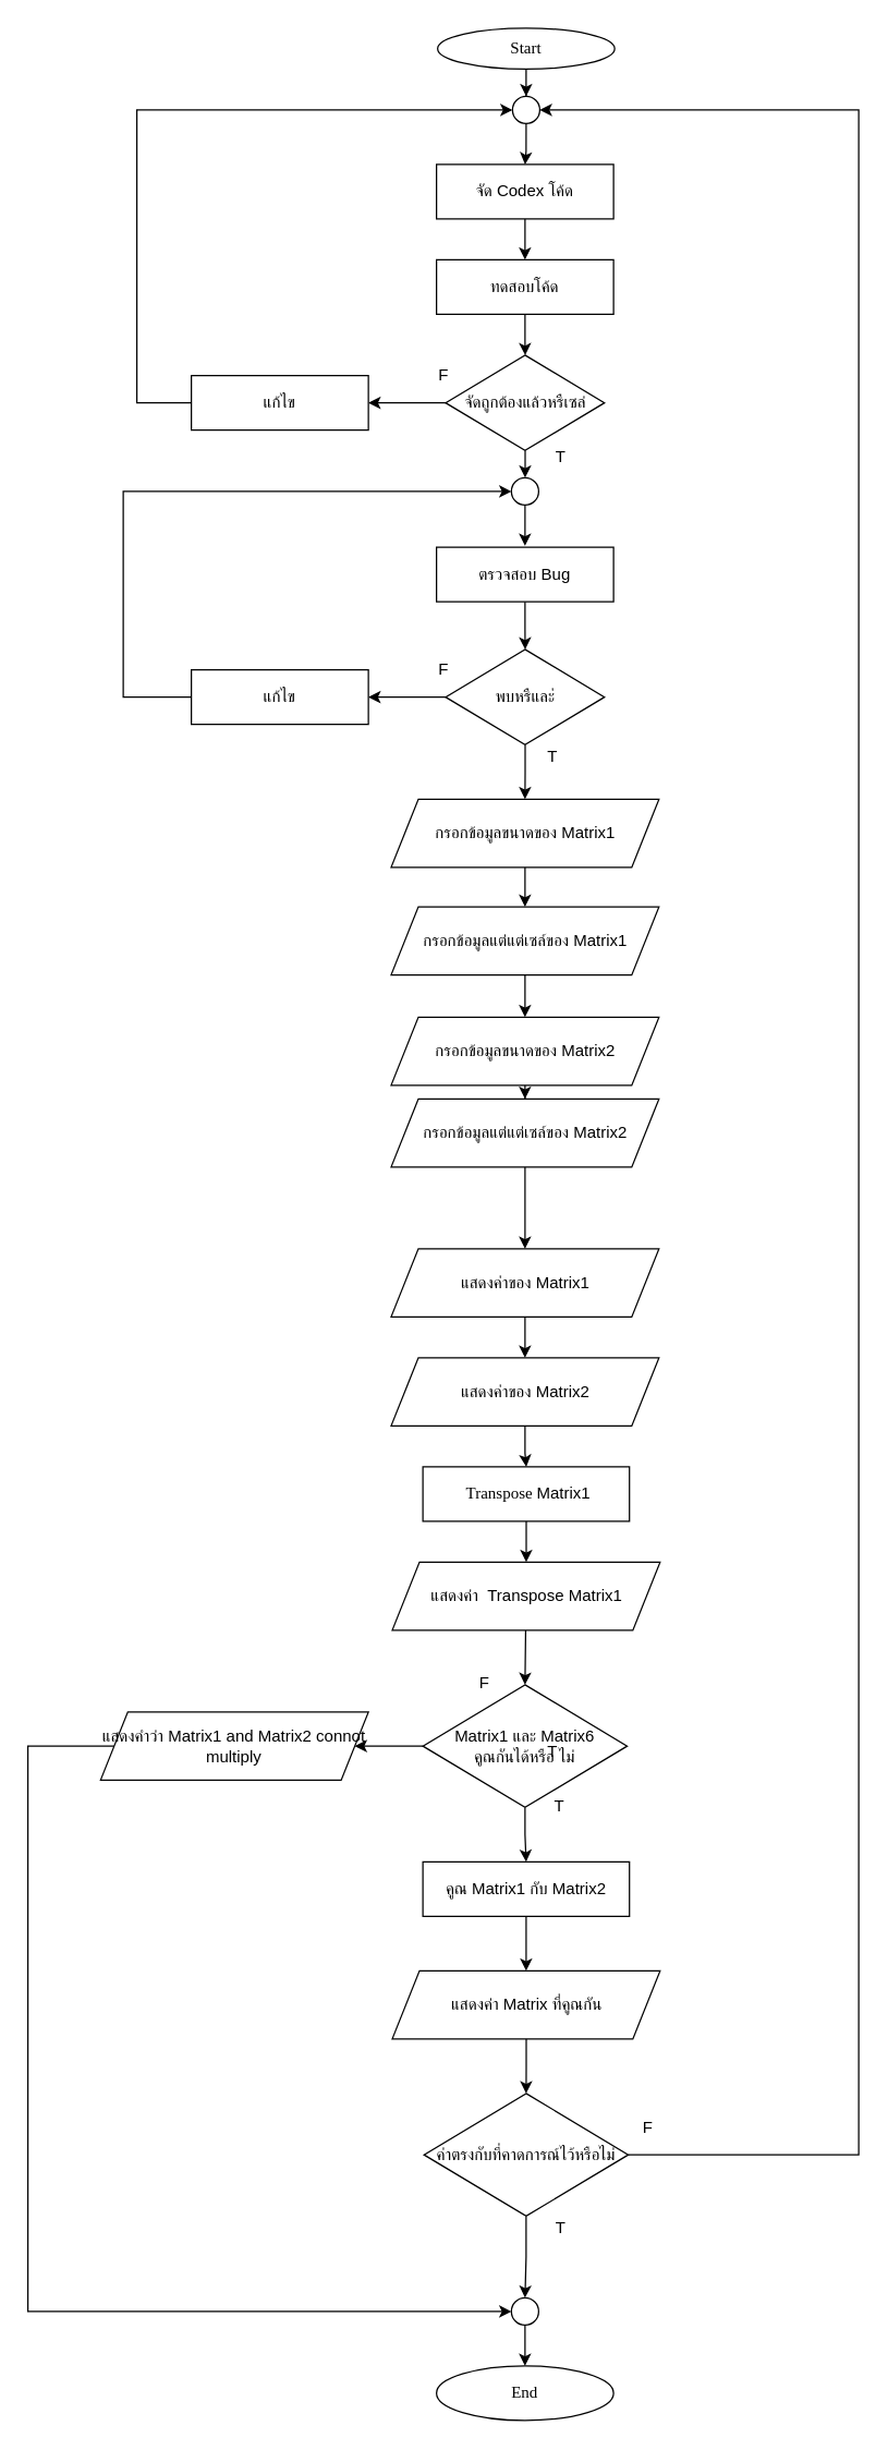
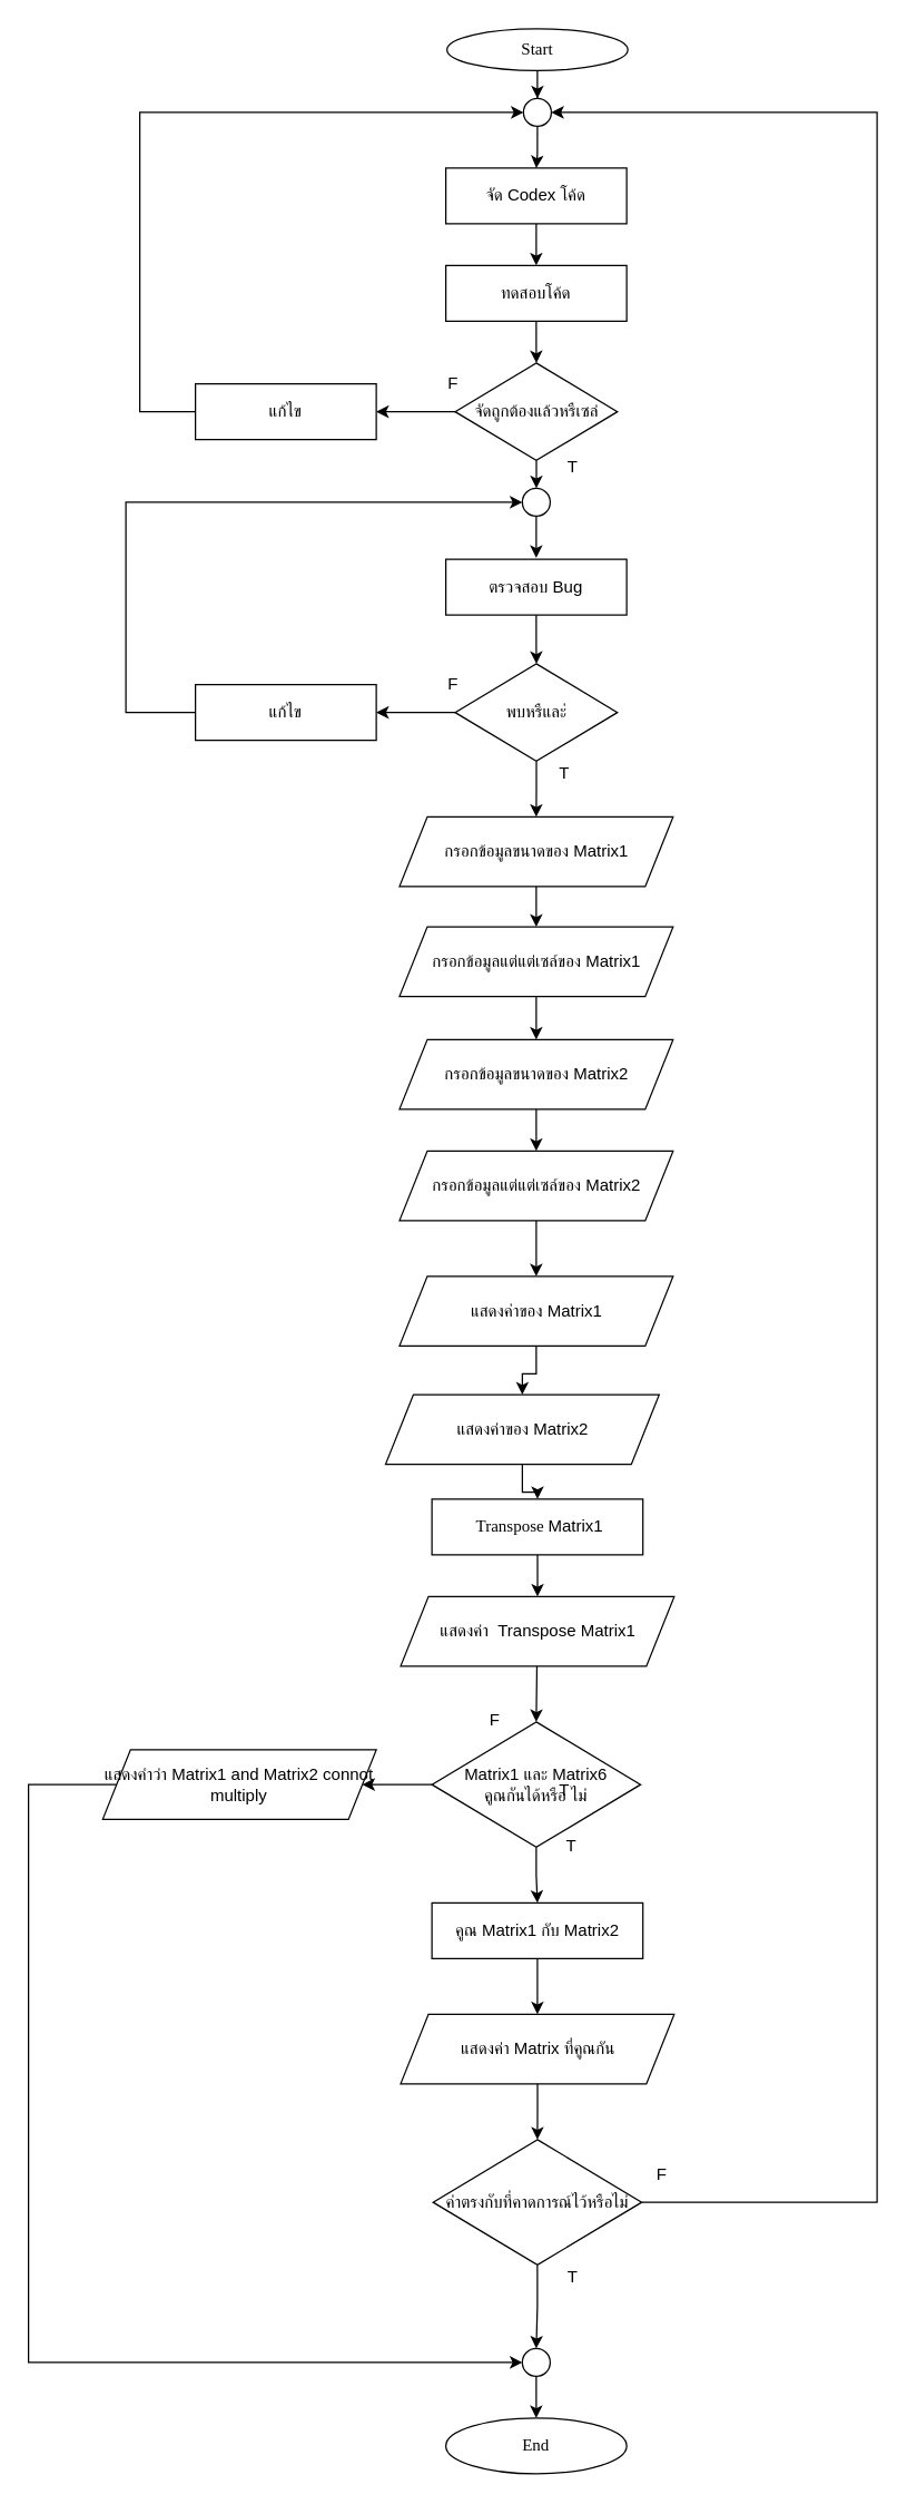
  <mxCell id="0" />
  <mxCell id="1" parent="0" />
  <mxCell id="2" style="edgeStyle=orthogonalEdgeStyle;rounded=0;orthogonalLoop=1;jettySize=auto;html=1;entryX=0.5;entryY=0;entryDx=0;entryDy=0;" edge="1" parent="1" source="3" target="58"><mxGeometry relative="1" as="geometry" /></mxCell>
  <mxCell id="3" value="&lt;font data-font-src=&quot;https://fonts.googleapis.com/css?family=Sarabun&quot; face=&quot;Sarabun&quot;&gt;Start&lt;/font&gt;" style="ellipse;whiteSpace=wrap;html=1;" vertex="1" parent="1"><mxGeometry x="320.83" y="20" width="130" height="30" as="geometry" /></mxCell>
  <mxCell id="4" value="&lt;font face=&quot;Sarabun&quot;&gt;End&lt;/font&gt;" style="ellipse;whiteSpace=wrap;html=1;" vertex="1" parent="1"><mxGeometry x="320" y="1736" width="130" height="40" as="geometry" /></mxCell>
  <mxCell id="5" value="" style="edgeStyle=orthogonalEdgeStyle;rounded=0;orthogonalLoop=1;jettySize=auto;html=1;" edge="1" parent="1" source="7" target="9"><mxGeometry relative="1" as="geometry" /></mxCell>
  <mxCell id="6" style="edgeStyle=orthogonalEdgeStyle;rounded=0;orthogonalLoop=1;jettySize=auto;html=1;entryX=0.5;entryY=0;entryDx=0;entryDy=0;" edge="1" parent="1" source="7" target="62"><mxGeometry relative="1" as="geometry" /></mxCell>
  <mxCell id="7" value="จัดถูกต้องแล้วหรืเซล่" style="rhombus;whiteSpace=wrap;html=1;fontFamily=Sarabun;fontSource=https%3A%2F%2Ffonts.googleapis.com%2Fcss%3Ffamily%3DSarabun;" vertex="1" parent="1"><mxGeometry x="326.67" y="260" width="116.67" height="70" as="geometry" /></mxCell>
  <mxCell id="8" style="edgeStyle=orthogonalEdgeStyle;rounded=0;orthogonalLoop=1;jettySize=auto;html=1;entryX=0;entryY=0.5;entryDx=0;entryDy=0;exitX=0;exitY=0.5;exitDx=0;exitDy=0;" edge="1" parent="1" source="9" target="58"><mxGeometry relative="1" as="geometry"><Array as="points"><mxPoint x="100" y="295" /><mxPoint x="100" y="80" /></Array></mxGeometry></mxCell>
  <mxCell id="9" value="แก้ไข" style="rounded=0;whiteSpace=wrap;html=1;" vertex="1" parent="1"><mxGeometry x="140" y="275" width="130" height="40" as="geometry" /></mxCell>
  <mxCell id="10" value="F" style="text;html=1;align=center;verticalAlign=middle;resizable=0;points=[];autosize=1;strokeColor=none;fillColor=none;" vertex="1" parent="1"><mxGeometry x="310" y="260" width="30" height="30" as="geometry" /></mxCell>
  <mxCell id="11" value="T" style="text;html=1;align=center;verticalAlign=middle;resizable=0;points=[];autosize=1;strokeColor=none;fillColor=none;" vertex="1" parent="1"><mxGeometry x="395.83" y="320" width="30" height="30" as="geometry" /></mxCell>
  <mxCell id="12" style="edgeStyle=orthogonalEdgeStyle;rounded=0;orthogonalLoop=1;jettySize=auto;html=1;entryX=0.5;entryY=0;entryDx=0;entryDy=0;" edge="1" parent="1" source="13"><mxGeometry relative="1" as="geometry"><mxPoint x="385" y="190" as="targetPoint" /></mxGeometry></mxCell>
  <mxCell id="13" value="จัด Codex โค้ด" style="rounded=0;whiteSpace=wrap;html=1;" vertex="1" parent="1"><mxGeometry x="320" y="120" width="130" height="40" as="geometry" /></mxCell>
  <mxCell id="14" value="" style="edgeStyle=orthogonalEdgeStyle;rounded=0;orthogonalLoop=1;jettySize=auto;html=1;" edge="1" parent="1" source="15" target="7"><mxGeometry relative="1" as="geometry" /></mxCell>
  <mxCell id="15" value="ทดสอบโค้ด" style="rounded=0;whiteSpace=wrap;html=1;" vertex="1" parent="1"><mxGeometry x="320" y="190" width="130" height="40" as="geometry" /></mxCell>
  <mxCell id="16" value="" style="edgeStyle=orthogonalEdgeStyle;rounded=0;orthogonalLoop=1;jettySize=auto;html=1;" edge="1" parent="1" source="18" target="22"><mxGeometry relative="1" as="geometry" /></mxCell>
  <mxCell id="17" value="" style="edgeStyle=orthogonalEdgeStyle;rounded=0;orthogonalLoop=1;jettySize=auto;html=1;" edge="1" parent="1" source="18" target="26"><mxGeometry relative="1" as="geometry" /></mxCell>
  <mxCell id="18" value="พบหรืและ่" style="rhombus;whiteSpace=wrap;html=1;fontFamily=Sarabun;fontSource=https%3A%2F%2Ffonts.googleapis.com%2Fcss%3Ffamily%3DSarabun;" vertex="1" parent="1"><mxGeometry x="326.67" y="476" width="116.67" height="70" as="geometry" /></mxCell>
  <mxCell id="19" value="" style="edgeStyle=orthogonalEdgeStyle;rounded=0;orthogonalLoop=1;jettySize=auto;html=1;" edge="1" parent="1" source="20" target="18"><mxGeometry relative="1" as="geometry" /></mxCell>
  <mxCell id="20" value="ตรวจสอบ Bug" style="rounded=0;whiteSpace=wrap;html=1;" vertex="1" parent="1"><mxGeometry x="320" y="401" width="130" height="40" as="geometry" /></mxCell>
  <mxCell id="21" style="edgeStyle=orthogonalEdgeStyle;rounded=0;orthogonalLoop=1;jettySize=auto;html=1;entryX=0;entryY=0.5;entryDx=0;entryDy=0;" edge="1" parent="1" source="22" target="62"><mxGeometry relative="1" as="geometry"><Array as="points"><mxPoint x="90" y="511" /><mxPoint x="90" y="360" /></Array></mxGeometry></mxCell>
  <mxCell id="22" value="แก้ไข" style="rounded=0;whiteSpace=wrap;html=1;" vertex="1" parent="1"><mxGeometry x="140" y="491" width="130" height="40" as="geometry" /></mxCell>
  <mxCell id="23" value="F" style="text;html=1;align=center;verticalAlign=middle;resizable=0;points=[];autosize=1;strokeColor=none;fillColor=none;" vertex="1" parent="1"><mxGeometry x="310" y="476" width="30" height="30" as="geometry" /></mxCell>
  <mxCell id="24" value="T" style="text;html=1;align=center;verticalAlign=middle;resizable=0;points=[];autosize=1;strokeColor=none;fillColor=none;" vertex="1" parent="1"><mxGeometry x="390" y="540" width="30" height="30" as="geometry" /></mxCell>
  <mxCell id="25" value="" style="edgeStyle=orthogonalEdgeStyle;rounded=0;orthogonalLoop=1;jettySize=auto;html=1;" edge="1" parent="1" source="26" target="28"><mxGeometry relative="1" as="geometry" /></mxCell>
  <mxCell id="26" value="กรอกข้อมูลขนาดของ Matrix1" style="shape=parallelogram;perimeter=parallelogramPerimeter;whiteSpace=wrap;html=1;fixedSize=1;" vertex="1" parent="1"><mxGeometry x="286.68" y="586" width="196.66" height="50" as="geometry" /></mxCell>
  <mxCell id="27" value="" style="edgeStyle=orthogonalEdgeStyle;rounded=0;orthogonalLoop=1;jettySize=auto;html=1;" edge="1" parent="1" source="28" target="30"><mxGeometry relative="1" as="geometry" /></mxCell>
  <mxCell id="28" value="กรอกข้อมูลแต่แต่เซล์ของ Matrix1" style="shape=parallelogram;perimeter=parallelogramPerimeter;whiteSpace=wrap;html=1;fixedSize=1;" vertex="1" parent="1"><mxGeometry x="286.67" y="665" width="196.66" height="50" as="geometry" /></mxCell>
  <mxCell id="29" value="" style="edgeStyle=orthogonalEdgeStyle;rounded=0;orthogonalLoop=1;jettySize=auto;html=1;" edge="1" parent="1" source="30" target="32"><mxGeometry relative="1" as="geometry" /></mxCell>
  <mxCell id="30" value="กรอกข้อมูลขนาดของ Matrix2" style="shape=parallelogram;perimeter=parallelogramPerimeter;whiteSpace=wrap;html=1;fixedSize=1;" vertex="1" parent="1"><mxGeometry x="286.67" y="746" width="196.66" height="50" as="geometry" /></mxCell>
  <mxCell id="31" value="" style="edgeStyle=orthogonalEdgeStyle;rounded=0;orthogonalLoop=1;jettySize=auto;html=1;" edge="1" parent="1" source="32" target="41"><mxGeometry relative="1" as="geometry" /></mxCell>
- <mxCell id="32" value="กรอกข้อมูลแต่แต่เซล์ของ Matrix2" style="shape=parallelogram;perimeter=parallelogramPerimeter;whiteSpace=wrap;html=1;fixedSize=1;" vertex="1" parent="1"><mxGeometry x="286.68" y="806" width="196.66" height="50" as="geometry" /></mxCell>
+ <mxCell id="32" value="กรอกข้อมูลแต่แต่เซล์ของ Matrix2" style="shape=parallelogram;perimeter=parallelogramPerimeter;whiteSpace=wrap;html=1;fixedSize=1;" vertex="1" parent="1"><mxGeometry x="286.68" y="826" width="196.66" height="50" as="geometry" /></mxCell>
  <mxCell id="33" value="" style="edgeStyle=orthogonalEdgeStyle;rounded=0;orthogonalLoop=1;jettySize=auto;html=1;" edge="1" parent="1" source="34" target="45"><mxGeometry relative="1" as="geometry" /></mxCell>
  <mxCell id="34" value="&amp;nbsp;&lt;span style=&quot;font-family: Sarabun;&quot;&gt;Transpose&amp;nbsp;&lt;/span&gt;Matrix1" style="rounded=0;whiteSpace=wrap;html=1;" vertex="1" parent="1"><mxGeometry x="310" y="1076" width="151.66" height="40" as="geometry" /></mxCell>
  <mxCell id="35" value="" style="edgeStyle=orthogonalEdgeStyle;rounded=0;orthogonalLoop=1;jettySize=auto;html=1;" edge="1" parent="1" source="37" target="39"><mxGeometry relative="1" as="geometry" /></mxCell>
  <mxCell id="36" style="edgeStyle=orthogonalEdgeStyle;rounded=0;orthogonalLoop=1;jettySize=auto;html=1;entryX=0.5;entryY=0;entryDx=0;entryDy=0;" edge="1" parent="1" source="37" target="49"><mxGeometry relative="1" as="geometry" /></mxCell>
  <mxCell id="37" value="&lt;span style=&quot;font-family: Helvetica;&quot;&gt;Matrix1 และ&amp;nbsp;&lt;/span&gt;&lt;font face=&quot;Helvetica&quot;&gt;Matrix6&lt;/font&gt;&lt;div&gt;&lt;font face=&quot;Helvetica&quot;&gt;คูณกันได้หรือ ไม่&lt;/font&gt;&lt;/div&gt;" style="rhombus;whiteSpace=wrap;html=1;fontFamily=Sarabun;fontSource=https%3A%2F%2Ffonts.googleapis.com%2Fcss%3Ffamily%3DSarabun;" vertex="1" parent="1"><mxGeometry x="310" y="1236" width="150" height="90" as="geometry" /></mxCell>
  <mxCell id="38" style="edgeStyle=orthogonalEdgeStyle;rounded=0;orthogonalLoop=1;jettySize=auto;html=1;entryX=0;entryY=0.5;entryDx=0;entryDy=0;" edge="1" parent="1" source="39" target="56"><mxGeometry relative="1" as="geometry"><Array as="points"><mxPoint x="20" y="1281" /><mxPoint x="20" y="1696" /></Array></mxGeometry></mxCell>
  <mxCell id="39" value="แสดงคำว่า&amp;nbsp;Matrix1 and Matrix2 connot multiply" style="shape=parallelogram;perimeter=parallelogramPerimeter;whiteSpace=wrap;html=1;fixedSize=1;" vertex="1" parent="1"><mxGeometry x="73.34" y="1256" width="196.66" height="50" as="geometry" /></mxCell>
  <mxCell id="40" value="" style="edgeStyle=orthogonalEdgeStyle;rounded=0;orthogonalLoop=1;jettySize=auto;html=1;" edge="1" parent="1" source="41" target="44"><mxGeometry relative="1" as="geometry" /></mxCell>
  <mxCell id="41" value="แสดงค่าของ Matrix1" style="shape=parallelogram;perimeter=parallelogramPerimeter;whiteSpace=wrap;html=1;fixedSize=1;" vertex="1" parent="1"><mxGeometry x="286.67" y="916" width="196.66" height="50" as="geometry" /></mxCell>
  <mxCell id="42" value="" style="edgeStyle=orthogonalEdgeStyle;rounded=0;orthogonalLoop=1;jettySize=auto;html=1;" edge="1" parent="1" target="37"><mxGeometry relative="1" as="geometry"><mxPoint x="385.037" y="1150" as="sourcePoint" /></mxGeometry></mxCell>
  <mxCell id="43" value="" style="edgeStyle=orthogonalEdgeStyle;rounded=0;orthogonalLoop=1;jettySize=auto;html=1;" edge="1" parent="1" source="44" target="34"><mxGeometry relative="1" as="geometry" /></mxCell>
- <mxCell id="44" value="แสดงค่าของ Matrix2" style="shape=parallelogram;perimeter=parallelogramPerimeter;whiteSpace=wrap;html=1;fixedSize=1;" vertex="1" parent="1"><mxGeometry x="286.68" y="996" width="196.66" height="50" as="geometry" /></mxCell>
+ <mxCell id="44" value="แสดงค่าของ Matrix2" style="shape=parallelogram;perimeter=parallelogramPerimeter;whiteSpace=wrap;html=1;fixedSize=1;" vertex="1" parent="1"><mxGeometry x="276.68" y="1001" width="196.66" height="50" as="geometry" /></mxCell>
  <mxCell id="45" value="แสดงค่า&amp;nbsp;&amp;nbsp;Transpose Matrix1" style="shape=parallelogram;perimeter=parallelogramPerimeter;whiteSpace=wrap;html=1;fixedSize=1;" vertex="1" parent="1"><mxGeometry x="287.5" y="1146" width="196.66" height="50" as="geometry" /></mxCell>
  <mxCell id="46" value="T" style="text;html=1;align=center;verticalAlign=middle;resizable=0;points=[];autosize=1;strokeColor=none;fillColor=none;" vertex="1" parent="1"><mxGeometry x="390" y="1270" width="30" height="30" as="geometry" /></mxCell>
  <mxCell id="47" value="F" style="text;html=1;align=center;verticalAlign=middle;resizable=0;points=[];autosize=1;strokeColor=none;fillColor=none;" vertex="1" parent="1"><mxGeometry x="340" y="1220" width="30" height="30" as="geometry" /></mxCell>
  <mxCell id="48" value="" style="edgeStyle=orthogonalEdgeStyle;rounded=0;orthogonalLoop=1;jettySize=auto;html=1;" edge="1" parent="1" source="49" target="51"><mxGeometry relative="1" as="geometry" /></mxCell>
  <mxCell id="49" value="&amp;nbsp;คูณ Matrix1 กับ Matrix2&amp;nbsp;" style="rounded=0;whiteSpace=wrap;html=1;" vertex="1" parent="1"><mxGeometry x="310" y="1366" width="151.66" height="40" as="geometry" /></mxCell>
  <mxCell id="50" style="edgeStyle=orthogonalEdgeStyle;rounded=0;orthogonalLoop=1;jettySize=auto;html=1;entryX=0.5;entryY=0;entryDx=0;entryDy=0;" edge="1" parent="1" source="51" target="54"><mxGeometry relative="1" as="geometry" /></mxCell>
  <mxCell id="51" value="แสดงค่า Matrix ที่คูณกัน" style="shape=parallelogram;perimeter=parallelogramPerimeter;whiteSpace=wrap;html=1;fixedSize=1;" vertex="1" parent="1"><mxGeometry x="287.5" y="1446" width="196.66" height="50" as="geometry" /></mxCell>
  <mxCell id="52" value="" style="edgeStyle=orthogonalEdgeStyle;rounded=0;orthogonalLoop=1;jettySize=auto;html=1;" edge="1" parent="1" source="54" target="56"><mxGeometry relative="1" as="geometry" /></mxCell>
  <mxCell id="53" style="edgeStyle=orthogonalEdgeStyle;rounded=0;orthogonalLoop=1;jettySize=auto;html=1;exitX=1;exitY=0.5;exitDx=0;exitDy=0;entryX=1;entryY=0.5;entryDx=0;entryDy=0;" edge="1" parent="1" source="54" target="58"><mxGeometry relative="1" as="geometry"><mxPoint x="395.83" y="126" as="targetPoint" /><Array as="points"><mxPoint x="630" y="1581" /><mxPoint x="630" y="80" /></Array></mxGeometry></mxCell>
  <mxCell id="54" value="&lt;font face=&quot;Helvetica&quot;&gt;ค่าตรงกับที่คาดการณ์ไว้หรือไม่&lt;/font&gt;" style="rhombus;whiteSpace=wrap;html=1;fontFamily=Sarabun;fontSource=https%3A%2F%2Ffonts.googleapis.com%2Fcss%3Ffamily%3DSarabun;" vertex="1" parent="1"><mxGeometry x="310.83" y="1536" width="150" height="90" as="geometry" /></mxCell>
  <mxCell id="55" value="" style="edgeStyle=orthogonalEdgeStyle;rounded=0;orthogonalLoop=1;jettySize=auto;html=1;" edge="1" parent="1" source="56" target="4"><mxGeometry relative="1" as="geometry" /></mxCell>
  <mxCell id="56" value="" style="ellipse;whiteSpace=wrap;html=1;aspect=fixed;" vertex="1" parent="1"><mxGeometry x="375" y="1686" width="20" height="20" as="geometry" /></mxCell>
  <mxCell id="57" style="edgeStyle=orthogonalEdgeStyle;rounded=0;orthogonalLoop=1;jettySize=auto;html=1;" edge="1" parent="1" source="58" target="13"><mxGeometry relative="1" as="geometry" /></mxCell>
  <mxCell id="58" value="" style="ellipse;whiteSpace=wrap;html=1;aspect=fixed;" vertex="1" parent="1"><mxGeometry x="375.83" y="70" width="20" height="20" as="geometry" /></mxCell>
  <mxCell id="59" value="T" style="text;html=1;align=center;verticalAlign=middle;resizable=0;points=[];autosize=1;strokeColor=none;fillColor=none;" vertex="1" parent="1"><mxGeometry x="395.83" y="1620" width="30" height="30" as="geometry" /></mxCell>
  <mxCell id="60" value="F" style="text;html=1;align=center;verticalAlign=middle;resizable=0;points=[];autosize=1;strokeColor=none;fillColor=none;" vertex="1" parent="1"><mxGeometry x="460" y="1546" width="30" height="30" as="geometry" /></mxCell>
  <mxCell id="61" style="edgeStyle=orthogonalEdgeStyle;rounded=0;orthogonalLoop=1;jettySize=auto;html=1;" edge="1" parent="1" source="62"><mxGeometry relative="1" as="geometry"><mxPoint x="385.01" y="400" as="targetPoint" /></mxGeometry></mxCell>
  <mxCell id="62" value="" style="ellipse;whiteSpace=wrap;html=1;aspect=fixed;" vertex="1" parent="1"><mxGeometry x="375.01" y="350" width="20" height="20" as="geometry" /></mxCell>
  <mxCell id="63" value="T" style="text;html=1;align=center;verticalAlign=middle;resizable=0;points=[];autosize=1;strokeColor=none;fillColor=none;" vertex="1" parent="1"><mxGeometry x="395" y="1310" width="30" height="30" as="geometry" /></mxCell>
